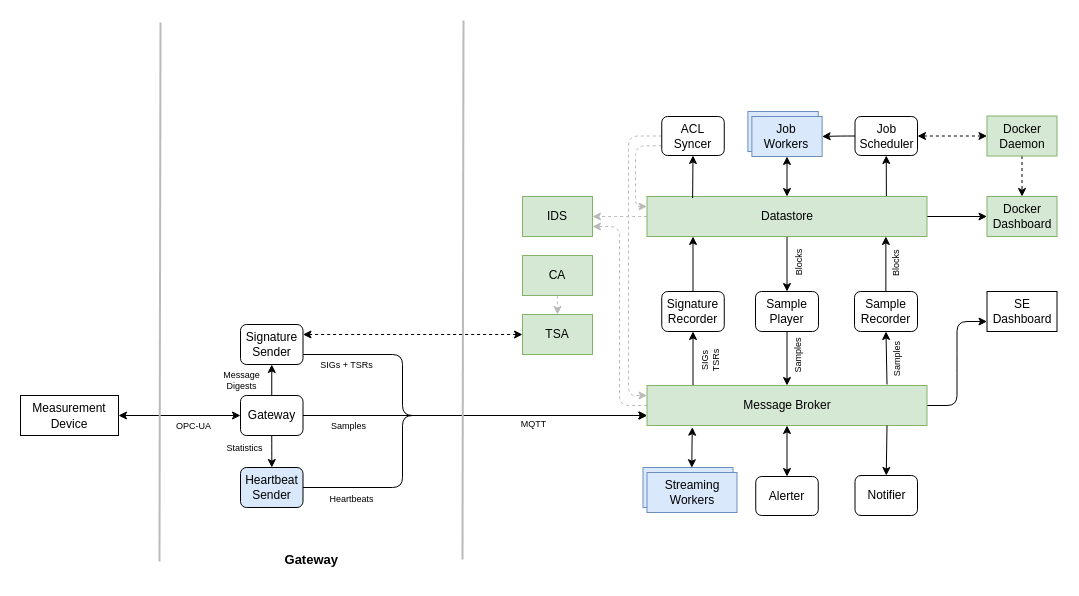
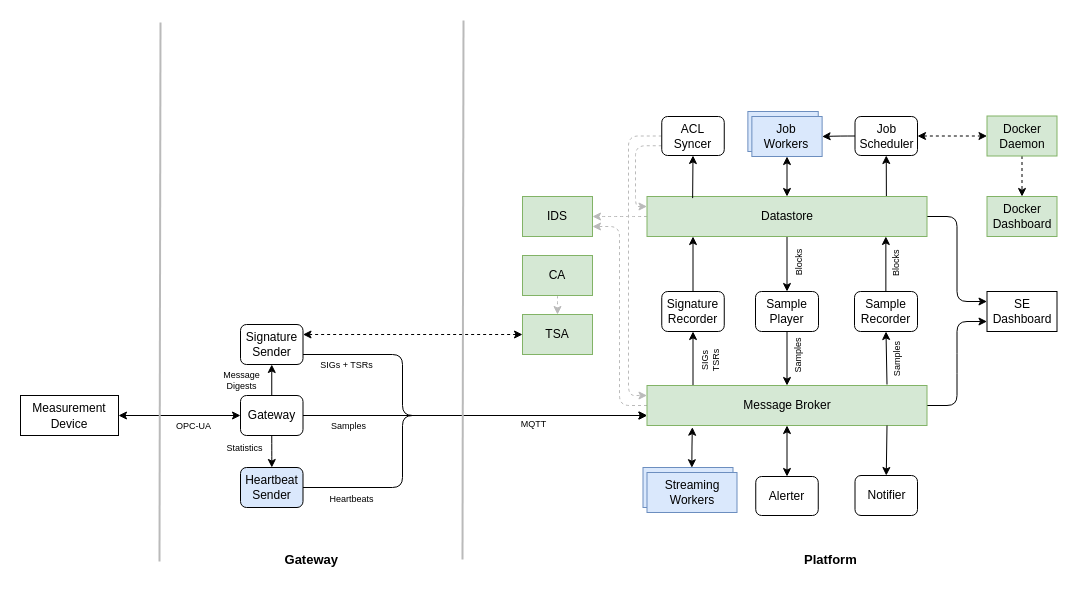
  <mxCell id="0" />
  <mxCell id="1" parent="0" />
  <mxCell id="2" style="edgeStyle=orthogonalEdgeStyle;curved=1;html=1;exitX=0;exitY=0.5;exitDx=0;exitDy=0;targetPerimeterSpacing=0;entryX=1;entryY=0.5;entryDx=0;entryDy=0;" parent="1" source="35" target="51" edge="1"><mxGeometry relative="1" as="geometry"><mxPoint x="776.5" y="136" as="targetPoint" /><mxPoint x="806.5" y="136" as="sourcePoint" /></mxGeometry></mxCell>
  <mxCell id="3" style="html=1;exitX=0.5;exitY=0;exitDx=0;exitDy=0;entryX=0.5;entryY=1;entryDx=0;entryDy=0;targetPerimeterSpacing=0;startArrow=classic;startFill=1;" parent="1" source="9" target="51" edge="1"><mxGeometry relative="1" as="geometry" /></mxCell>
  <mxCell id="4" value="" style="html=1;targetPerimeterSpacing=0;exitX=0.855;exitY=0;exitDx=0;exitDy=0;entryX=0.5;entryY=1;entryDx=0;entryDy=0;exitPerimeter=0;" parent="1" source="9" target="35" edge="1"><mxGeometry relative="1" as="geometry"><mxPoint x="854.5" y="156" as="targetPoint" /></mxGeometry></mxCell>
- <mxCell id="5" style="edgeStyle=entityRelationEdgeStyle;html=1;exitX=1;exitY=0.5;exitDx=0;exitDy=0;startArrow=none;startFill=0;targetPerimeterSpacing=0;" parent="1" source="9" target="22" edge="1"><mxGeometry relative="1" as="geometry" /></mxCell>
+ <mxCell id="5" style="edgeStyle=entityRelationEdgeStyle;html=1;exitX=1;exitY=0.5;exitDx=0;exitDy=0;entryX=0;entryY=0.25;entryDx=0;entryDy=0;startArrow=none;startFill=0;targetPerimeterSpacing=0;" parent="1" source="9" target="19" edge="1"><mxGeometry relative="1" as="geometry" /></mxCell>
  <mxCell id="6" style="html=1;exitX=0.5;exitY=1;exitDx=0;exitDy=0;entryX=0.5;entryY=0;entryDx=0;entryDy=0;startArrow=none;startFill=0;targetPerimeterSpacing=0;" parent="1" source="9" target="31" edge="1"><mxGeometry relative="1" as="geometry"><mxPoint x="786.5" y="305" as="targetPoint" /></mxGeometry></mxCell>
  <mxCell id="7" value="Blocks" style="edgeLabel;html=1;align=center;verticalAlign=middle;resizable=0;points=[];rotation=-90;fontSize=9;" parent="6" vertex="1" connectable="0"><mxGeometry x="-0.188" y="2" relative="1" as="geometry"><mxPoint x="9" y="5" as="offset" /></mxGeometry></mxCell>
  <mxCell id="8" style="edgeStyle=orthogonalEdgeStyle;html=1;exitX=0;exitY=0.5;exitDx=0;exitDy=0;entryX=1;entryY=0.5;entryDx=0;entryDy=0;dashed=1;startArrow=none;startFill=0;curved=1;strokeColor=#BABABA;" parent="1" source="9" target="23" edge="1"><mxGeometry relative="1" as="geometry" /></mxCell>
  <mxCell id="9" value="Datastore" style="rounded=0;whiteSpace=wrap;html=1;fillColor=#d5e8d4;strokeColor=#82b366;" parent="1" vertex="1"><mxGeometry x="646.5" y="196" width="280" height="40" as="geometry" /></mxCell>
  <mxCell id="10" style="edgeStyle=orthogonalEdgeStyle;curved=1;html=1;exitX=0.5;exitY=1;exitDx=0;exitDy=0;entryX=0.5;entryY=0;entryDx=0;entryDy=0;startArrow=none;startFill=0;targetPerimeterSpacing=0;strokeColor=none;" parent="1" source="16" target="27" edge="1"><mxGeometry relative="1" as="geometry" /></mxCell>
  <mxCell id="11" style="edgeStyle=entityRelationEdgeStyle;html=1;exitX=1;exitY=0.5;exitDx=0;exitDy=0;entryX=0;entryY=0.75;entryDx=0;entryDy=0;startArrow=none;startFill=0;targetPerimeterSpacing=0;" parent="1" source="16" target="19" edge="1"><mxGeometry relative="1" as="geometry" /></mxCell>
  <mxCell id="12" style="html=1;exitX=0.5;exitY=1;exitDx=0;exitDy=0;entryX=0.5;entryY=0;entryDx=0;entryDy=0;startArrow=classic;startFill=1;targetPerimeterSpacing=0;" parent="1" source="16" target="36" edge="1"><mxGeometry relative="1" as="geometry"><mxPoint x="786.5" y="475" as="targetPoint" /></mxGeometry></mxCell>
  <mxCell id="13" style="html=1;exitX=0.25;exitY=0;exitDx=0;exitDy=0;entryX=0.5;entryY=1;entryDx=0;entryDy=0;startArrow=none;startFill=0;targetPerimeterSpacing=0;" parent="1" target="29" edge="1"><mxGeometry relative="1" as="geometry"><mxPoint x="692.5" y="385" as="sourcePoint" /><mxPoint x="622.5" y="345" as="targetPoint" /></mxGeometry></mxCell>
  <mxCell id="14" value="SIGs&lt;br style=&quot;font-size: 9px;&quot;&gt;TSRs" style="edgeLabel;html=1;align=center;verticalAlign=middle;resizable=0;points=[];rotation=-90;fontSize=9;" parent="13" vertex="1" connectable="0"><mxGeometry x="0.567" y="-10" relative="1" as="geometry"><mxPoint x="6" y="18" as="offset" /></mxGeometry></mxCell>
  <mxCell id="15" style="edgeStyle=elbowEdgeStyle;html=1;exitX=0;exitY=0.5;exitDx=0;exitDy=0;entryX=1;entryY=0.75;entryDx=0;entryDy=0;dashed=1;startArrow=none;startFill=0;strokeColor=#BABABA;" parent="1" source="16" target="23" edge="1"><mxGeometry relative="1" as="geometry" /></mxCell>
  <mxCell id="16" value="Message Broker" style="rounded=0;whiteSpace=wrap;html=1;fillColor=#d5e8d4;strokeColor=#82b366;" parent="1" vertex="1"><mxGeometry x="646.5" y="385" width="280" height="40" as="geometry" /></mxCell>
  <mxCell id="17" style="html=1;exitX=1;exitY=0.5;exitDx=0;exitDy=0;entryX=0;entryY=0.75;entryDx=0;entryDy=0;startArrow=none;startFill=0;targetPerimeterSpacing=0;" parent="1" source="59" target="16" edge="1"><mxGeometry relative="1" as="geometry"><mxPoint x="375" y="405" as="sourcePoint" /></mxGeometry></mxCell>
  <mxCell id="18" value="Samples" style="edgeLabel;html=1;align=center;verticalAlign=middle;resizable=0;points=[];fontSize=9;" vertex="1" connectable="0" parent="17"><mxGeometry x="-0.699" y="-4" relative="1" as="geometry"><mxPoint x="-7" y="6" as="offset" /></mxGeometry></mxCell>
  <mxCell id="19" value="SE&lt;br&gt;Dashboard" style="rounded=0;whiteSpace=wrap;html=1;" parent="1" vertex="1"><mxGeometry x="986.5" y="291" width="70" height="40" as="geometry" /></mxCell>
  <mxCell id="20" style="edgeStyle=orthogonalEdgeStyle;curved=1;html=1;exitX=0.543;exitY=0.006;exitDx=0;exitDy=0;entryX=0.162;entryY=1.043;entryDx=0;entryDy=0;startArrow=classic;startFill=1;targetPerimeterSpacing=0;entryPerimeter=0;exitPerimeter=0;" parent="1" source="26" target="16" edge="1"><mxGeometry relative="1" as="geometry" /></mxCell>
  <mxCell id="21" style="html=1;exitX=0.5;exitY=0;exitDx=0;exitDy=0;entryX=0.25;entryY=1;entryDx=0;entryDy=0;startArrow=none;startFill=0;targetPerimeterSpacing=0;" parent="1" source="29" edge="1"><mxGeometry relative="1" as="geometry"><mxPoint x="622.5" y="305" as="sourcePoint" /><mxPoint x="692.5" y="236" as="targetPoint" /></mxGeometry></mxCell>
  <mxCell id="22" value="Docker&lt;br&gt;Dashboard" style="rounded=0;whiteSpace=wrap;html=1;fillColor=#d5e8d4;strokeColor=#82b366;" parent="1" vertex="1"><mxGeometry x="986.5" y="196" width="70" height="40" as="geometry" /></mxCell>
  <mxCell id="23" value="IDS" style="rounded=0;whiteSpace=wrap;html=1;fillColor=#d5e8d4;strokeColor=#82b366;" parent="1" vertex="1"><mxGeometry x="522" y="196" width="70" height="40" as="geometry" /></mxCell>
  <mxCell id="24" style="edgeStyle=elbowEdgeStyle;html=1;exitX=0;exitY=0.5;exitDx=0;exitDy=0;entryX=1;entryY=0.25;entryDx=0;entryDy=0;startArrow=classic;startFill=1;dashed=1;" parent="1" source="25" target="54" edge="1"><mxGeometry relative="1" as="geometry"><mxPoint x="340" y="385" as="targetPoint" /><Array as="points"><mxPoint x="340" y="360" /></Array></mxGeometry></mxCell>
  <mxCell id="25" value="TSA" style="rounded=0;whiteSpace=wrap;html=1;fillColor=#d5e8d4;strokeColor=#82b366;" parent="1" vertex="1"><mxGeometry x="522" y="314" width="70" height="40" as="geometry" /></mxCell>
  <mxCell id="26" value="" style="rounded=0;whiteSpace=wrap;html=1;fillColor=#dae8fc;strokeColor=#6c8ebf;" parent="1" vertex="1"><mxGeometry x="642.5" y="467" width="90" height="40" as="geometry" /></mxCell>
  <mxCell id="27" value="Streaming Workers" style="rounded=0;whiteSpace=wrap;html=1;fillColor=#dae8fc;strokeColor=#6c8ebf;" parent="1" vertex="1"><mxGeometry x="646.5" y="472" width="90" height="40" as="geometry" /></mxCell>
  <mxCell id="28" style="html=1;entryX=0.5;entryY=0;entryDx=0;entryDy=0;startArrow=none;startFill=0;targetPerimeterSpacing=0;" parent="1" target="37" edge="1"><mxGeometry relative="1" as="geometry"><mxPoint x="886.5" y="425" as="sourcePoint" /><mxPoint x="886.5" y="475" as="targetPoint" /></mxGeometry></mxCell>
  <mxCell id="29" value="Signature&lt;br&gt;Recorder" style="rounded=1;whiteSpace=wrap;html=1;" parent="1" vertex="1"><mxGeometry x="661.25" y="291" width="62.5" height="40" as="geometry" /></mxCell>
  <mxCell id="30" value="Sample&lt;br&gt;Recorder" style="rounded=1;whiteSpace=wrap;html=1;" parent="1" vertex="1"><mxGeometry x="854" y="291" width="63" height="40" as="geometry" /></mxCell>
  <mxCell id="31" value="Sample&lt;br&gt;Player" style="rounded=1;whiteSpace=wrap;html=1;" parent="1" vertex="1"><mxGeometry x="755" y="291" width="63" height="40" as="geometry" /></mxCell>
  <mxCell id="32" style="html=1;exitX=0.5;exitY=1;exitDx=0;exitDy=0;entryX=0.5;entryY=0;entryDx=0;entryDy=0;startArrow=none;startFill=0;targetPerimeterSpacing=0;" parent="1" source="31" target="16" edge="1"><mxGeometry relative="1" as="geometry"><mxPoint x="796.5" y="246" as="sourcePoint" /><mxPoint x="796.5" y="301" as="targetPoint" /></mxGeometry></mxCell>
  <mxCell id="33" value="Samples" style="edgeLabel;html=1;align=center;verticalAlign=middle;resizable=0;points=[];rotation=-90;fontSize=9;" parent="32" vertex="1" connectable="0"><mxGeometry x="-0.188" y="2" relative="1" as="geometry"><mxPoint x="8" y="3" as="offset" /></mxGeometry></mxCell>
  <mxCell id="34" style="edgeStyle=none;html=1;exitX=1;exitY=0.5;exitDx=0;exitDy=0;entryX=0;entryY=0.5;entryDx=0;entryDy=0;startArrow=classic;startFill=1;dashed=1;" parent="1" source="35" target="39" edge="1"><mxGeometry relative="1" as="geometry" /></mxCell>
  <mxCell id="35" value="Job&lt;br&gt;Scheduler" style="rounded=1;whiteSpace=wrap;html=1;" parent="1" vertex="1"><mxGeometry x="854.5" y="116" width="62.5" height="39" as="geometry" /></mxCell>
  <mxCell id="36" value="Alerter" style="rounded=1;whiteSpace=wrap;html=1;" parent="1" vertex="1"><mxGeometry x="755.25" y="476" width="62.5" height="39" as="geometry" /></mxCell>
  <mxCell id="37" value="Notifier" style="rounded=1;whiteSpace=wrap;html=1;" parent="1" vertex="1"><mxGeometry x="854.5" y="475" width="62.5" height="40" as="geometry" /></mxCell>
  <mxCell id="38" style="edgeStyle=none;html=1;exitX=0.5;exitY=1;exitDx=0;exitDy=0;entryX=0.5;entryY=0;entryDx=0;entryDy=0;dashed=1;startArrow=none;startFill=0;" parent="1" source="39" target="22" edge="1"><mxGeometry relative="1" as="geometry" /></mxCell>
  <mxCell id="39" value="Docker&lt;br&gt;Daemon" style="rounded=0;whiteSpace=wrap;html=1;fillColor=#d5e8d4;strokeColor=#82b366;" parent="1" vertex="1"><mxGeometry x="986.5" y="115.5" width="70" height="40" as="geometry" /></mxCell>
  <mxCell id="40" style="edgeStyle=orthogonalEdgeStyle;curved=1;html=1;exitX=0.5;exitY=1;exitDx=0;exitDy=0;entryX=0.5;entryY=0;entryDx=0;entryDy=0;dashed=1;strokeColor=#BABABA;fontSize=9;startArrow=none;startFill=0;" parent="1" source="41" target="25" edge="1"><mxGeometry relative="1" as="geometry" /></mxCell>
  <mxCell id="41" value="CA" style="rounded=0;whiteSpace=wrap;html=1;fillColor=#d5e8d4;strokeColor=#82b366;" parent="1" vertex="1"><mxGeometry x="522" y="255" width="70" height="40" as="geometry" /></mxCell>
  <mxCell id="42" style="html=1;exitX=0.5;exitY=1;exitDx=0;exitDy=0;startArrow=none;startFill=0;entryX=0.5;entryY=1;entryDx=0;entryDy=0;sourcePerimeterSpacing=0;" parent="1" target="30" edge="1"><mxGeometry relative="1" as="geometry"><mxPoint x="886.5" y="384" as="sourcePoint" /><mxPoint x="885.16" y="333" as="targetPoint" /></mxGeometry></mxCell>
  <mxCell id="43" value="Samples" style="edgeLabel;html=1;align=center;verticalAlign=middle;resizable=0;points=[];rotation=-90;fontSize=9;" parent="42" vertex="1" connectable="0"><mxGeometry x="-0.188" y="2" relative="1" as="geometry"><mxPoint x="12" y="-2" as="offset" /></mxGeometry></mxCell>
  <mxCell id="44" style="html=1;exitX=0.5;exitY=1;exitDx=0;exitDy=0;entryX=0.5;entryY=0;entryDx=0;entryDy=0;startArrow=none;startFill=0;sourcePerimeterSpacing=0;" parent="1" edge="1"><mxGeometry relative="1" as="geometry"><mxPoint x="885.36" y="236" as="targetPoint" /><mxPoint x="885.36" y="291" as="sourcePoint" /></mxGeometry></mxCell>
  <mxCell id="45" value="Blocks" style="edgeLabel;html=1;align=center;verticalAlign=middle;resizable=0;points=[];rotation=-90;fontSize=9;" parent="44" vertex="1" connectable="0"><mxGeometry x="-0.188" y="2" relative="1" as="geometry"><mxPoint x="12" y="-5" as="offset" /></mxGeometry></mxCell>
  <mxCell id="46" style="edgeStyle=none;html=1;exitX=0.163;exitY=0.04;exitDx=0;exitDy=0;entryX=0.5;entryY=1;entryDx=0;entryDy=0;strokeColor=#000000;fontSize=9;startArrow=none;startFill=0;exitPerimeter=0;" parent="1" source="9" target="49" edge="1"><mxGeometry relative="1" as="geometry" /></mxCell>
  <mxCell id="47" style="edgeStyle=elbowEdgeStyle;html=1;exitX=0;exitY=0.75;exitDx=0;exitDy=0;entryX=0;entryY=0.25;entryDx=0;entryDy=0;strokeColor=#BABABA;fontSize=9;startArrow=none;startFill=0;dashed=1;" parent="1" source="49" target="9" edge="1"><mxGeometry relative="1" as="geometry"><Array as="points"><mxPoint x="635" y="176" /></Array></mxGeometry></mxCell>
  <mxCell id="48" style="edgeStyle=orthogonalEdgeStyle;html=1;exitX=0;exitY=0.5;exitDx=0;exitDy=0;entryX=0;entryY=0.25;entryDx=0;entryDy=0;strokeColor=#BABABA;fontSize=9;startArrow=none;startFill=0;dashed=1;" parent="1" source="49" target="16" edge="1"><mxGeometry relative="1" as="geometry"><Array as="points"><mxPoint x="628" y="136" /><mxPoint x="628" y="395" /></Array></mxGeometry></mxCell>
  <mxCell id="49" value="ACL&lt;br&gt;Syncer" style="rounded=1;whiteSpace=wrap;html=1;" parent="1" vertex="1"><mxGeometry x="661.25" y="116" width="62.5" height="39" as="geometry" /></mxCell>
  <mxCell id="50" value="" style="rounded=0;whiteSpace=wrap;html=1;fillColor=#dae8fc;strokeColor=#6c8ebf;" parent="1" vertex="1"><mxGeometry x="747.38" y="111" width="70.37" height="40" as="geometry" /></mxCell>
  <mxCell id="51" value="Job&lt;br&gt;Workers" style="rounded=0;whiteSpace=wrap;html=1;fillColor=#dae8fc;strokeColor=#6c8ebf;" parent="1" vertex="1"><mxGeometry x="751.37" y="116" width="70.25" height="40" as="geometry" /></mxCell>
  <mxCell id="52" style="edgeStyle=orthogonalEdgeStyle;html=1;exitX=1;exitY=0.75;exitDx=0;exitDy=0;entryX=0;entryY=0.75;entryDx=0;entryDy=0;" edge="1" parent="1" source="54" target="16"><mxGeometry relative="1" as="geometry"><Array as="points"><mxPoint x="402" y="354" /><mxPoint x="402" y="415" /></Array></mxGeometry></mxCell>
  <mxCell id="53" value="SIGs + TSRs" style="edgeLabel;html=1;align=center;verticalAlign=middle;resizable=0;points=[];fontSize=9;" vertex="1" connectable="0" parent="52"><mxGeometry x="-0.827" relative="1" as="geometry"><mxPoint x="8" y="10" as="offset" /></mxGeometry></mxCell>
  <mxCell id="54" value="Signature&lt;br&gt;Sender" style="rounded=1;whiteSpace=wrap;html=1;" vertex="1" parent="1"><mxGeometry x="240" y="324" width="62.5" height="40" as="geometry" /></mxCell>
  <mxCell id="55" style="edgeStyle=orthogonalEdgeStyle;html=1;exitX=0.5;exitY=0;exitDx=0;exitDy=0;entryX=0.5;entryY=1;entryDx=0;entryDy=0;strokeColor=#000000;fontSize=9;startArrow=none;startFill=0;" edge="1" parent="1" source="59" target="54"><mxGeometry relative="1" as="geometry" /></mxCell>
  <mxCell id="56" value="Message&lt;br&gt;Digests" style="edgeLabel;html=1;align=center;verticalAlign=middle;resizable=0;points=[];fontSize=9;" vertex="1" connectable="0" parent="55"><mxGeometry x="-0.212" relative="1" as="geometry"><mxPoint x="-31" y="-4" as="offset" /></mxGeometry></mxCell>
  <mxCell id="57" style="edgeStyle=orthogonalEdgeStyle;html=1;exitX=0.5;exitY=1;exitDx=0;exitDy=0;strokeColor=#000000;fontSize=9;startArrow=none;startFill=0;" edge="1" parent="1" source="59" target="60"><mxGeometry relative="1" as="geometry" /></mxCell>
  <mxCell id="58" value="Statistics" style="edgeLabel;html=1;align=center;verticalAlign=middle;resizable=0;points=[];fontSize=9;" vertex="1" connectable="0" parent="57"><mxGeometry x="-0.154" relative="1" as="geometry"><mxPoint x="-28" y="-1" as="offset" /></mxGeometry></mxCell>
  <mxCell id="59" value="Gateway" style="rounded=1;whiteSpace=wrap;html=1;" vertex="1" parent="1"><mxGeometry x="240" y="395" width="62.5" height="40" as="geometry" /></mxCell>
  <mxCell id="60" value="Heartbeat&lt;br&gt;Sender" style="rounded=1;whiteSpace=wrap;html=1;fillColor=#dae8fc;" vertex="1" parent="1"><mxGeometry x="240" y="467" width="62.5" height="40" as="geometry" /></mxCell>
  <mxCell id="61" style="html=1;exitX=1;exitY=0.5;exitDx=0;exitDy=0;entryX=0;entryY=0.75;entryDx=0;entryDy=0;startArrow=none;startFill=0;targetPerimeterSpacing=0;edgeStyle=orthogonalEdgeStyle;" edge="1" parent="1" source="60" target="16"><mxGeometry relative="1" as="geometry"><mxPoint x="312.5" y="425" as="sourcePoint" /><mxPoint x="656.5" y="425" as="targetPoint" /><Array as="points"><mxPoint x="402" y="487" /><mxPoint x="402" y="415" /></Array></mxGeometry></mxCell>
  <mxCell id="62" value="Heartbeats" style="edgeLabel;html=1;align=center;verticalAlign=middle;resizable=0;points=[];fontSize=9;" vertex="1" connectable="0" parent="61"><mxGeometry x="-0.711" y="1" relative="1" as="geometry"><mxPoint x="-12" y="12" as="offset" /></mxGeometry></mxCell>
  <mxCell id="63" value="MQTT" style="edgeLabel;html=1;align=center;verticalAlign=middle;resizable=0;points=[];fontSize=9;" vertex="1" connectable="0" parent="61"><mxGeometry x="0.454" y="-1" relative="1" as="geometry"><mxPoint y="7" as="offset" /></mxGeometry></mxCell>
  <mxCell id="64" style="edgeStyle=orthogonalEdgeStyle;html=1;exitX=1;exitY=0.5;exitDx=0;exitDy=0;entryX=0;entryY=0.5;entryDx=0;entryDy=0;strokeColor=#000000;fontSize=9;startArrow=classic;startFill=1;" edge="1" parent="1" source="69" target="59"><mxGeometry relative="1" as="geometry"><mxPoint x="174" y="415" as="sourcePoint" /><Array as="points" /></mxGeometry></mxCell>
  <mxCell id="65" value="OPC-UA" style="edgeLabel;html=1;align=center;verticalAlign=middle;resizable=0;points=[];fontSize=9;" vertex="1" connectable="0" parent="64"><mxGeometry x="-0.27" relative="1" as="geometry"><mxPoint x="29" y="10" as="offset" /></mxGeometry></mxCell>
  <mxCell id="66" value="Gateway" style="text;html=1;strokeColor=none;fillColor=none;align=right;verticalAlign=middle;whiteSpace=wrap;rounded=0;fontSize=13;fontStyle=1" vertex="1" parent="1"><mxGeometry x="280" y="544" width="60" height="30" as="geometry" /></mxCell>
  <mxCell id="67" value="" style="endArrow=none;html=1;strokeWidth=2;strokeColor=#BABABA;" edge="1" parent="1"><mxGeometry width="50" height="50" relative="1" as="geometry"><mxPoint x="462" y="559" as="sourcePoint" /><mxPoint x="463" y="20" as="targetPoint" /></mxGeometry></mxCell>
+ <mxCell id="68" value="Platform" style="text;html=1;strokeColor=none;fillColor=none;align=left;verticalAlign=middle;whiteSpace=wrap;rounded=0;fontSize=13;fontStyle=1" vertex="1" parent="1"><mxGeometry x="802" y="544" width="60" height="30" as="geometry" /></mxCell>
  <mxCell id="69" value="&lt;span style=&quot;font-size: 12px;&quot;&gt;Measurement&lt;/span&gt;&lt;br style=&quot;border-color: var(--border-color); font-size: 12px;&quot;&gt;&lt;span style=&quot;font-size: 12px;&quot;&gt;Device&lt;/span&gt;" style="rounded=0;whiteSpace=wrap;html=1;fontSize=13;" vertex="1" parent="1"><mxGeometry x="20" y="395" width="98" height="40" as="geometry" /></mxCell>
  <mxCell id="70" value="" style="endArrow=none;html=1;strokeWidth=2;strokeColor=#BABABA;" edge="1" parent="1"><mxGeometry width="50" height="50" relative="1" as="geometry"><mxPoint x="159" y="561" as="sourcePoint" /><mxPoint x="160" y="22" as="targetPoint" /></mxGeometry></mxCell>
